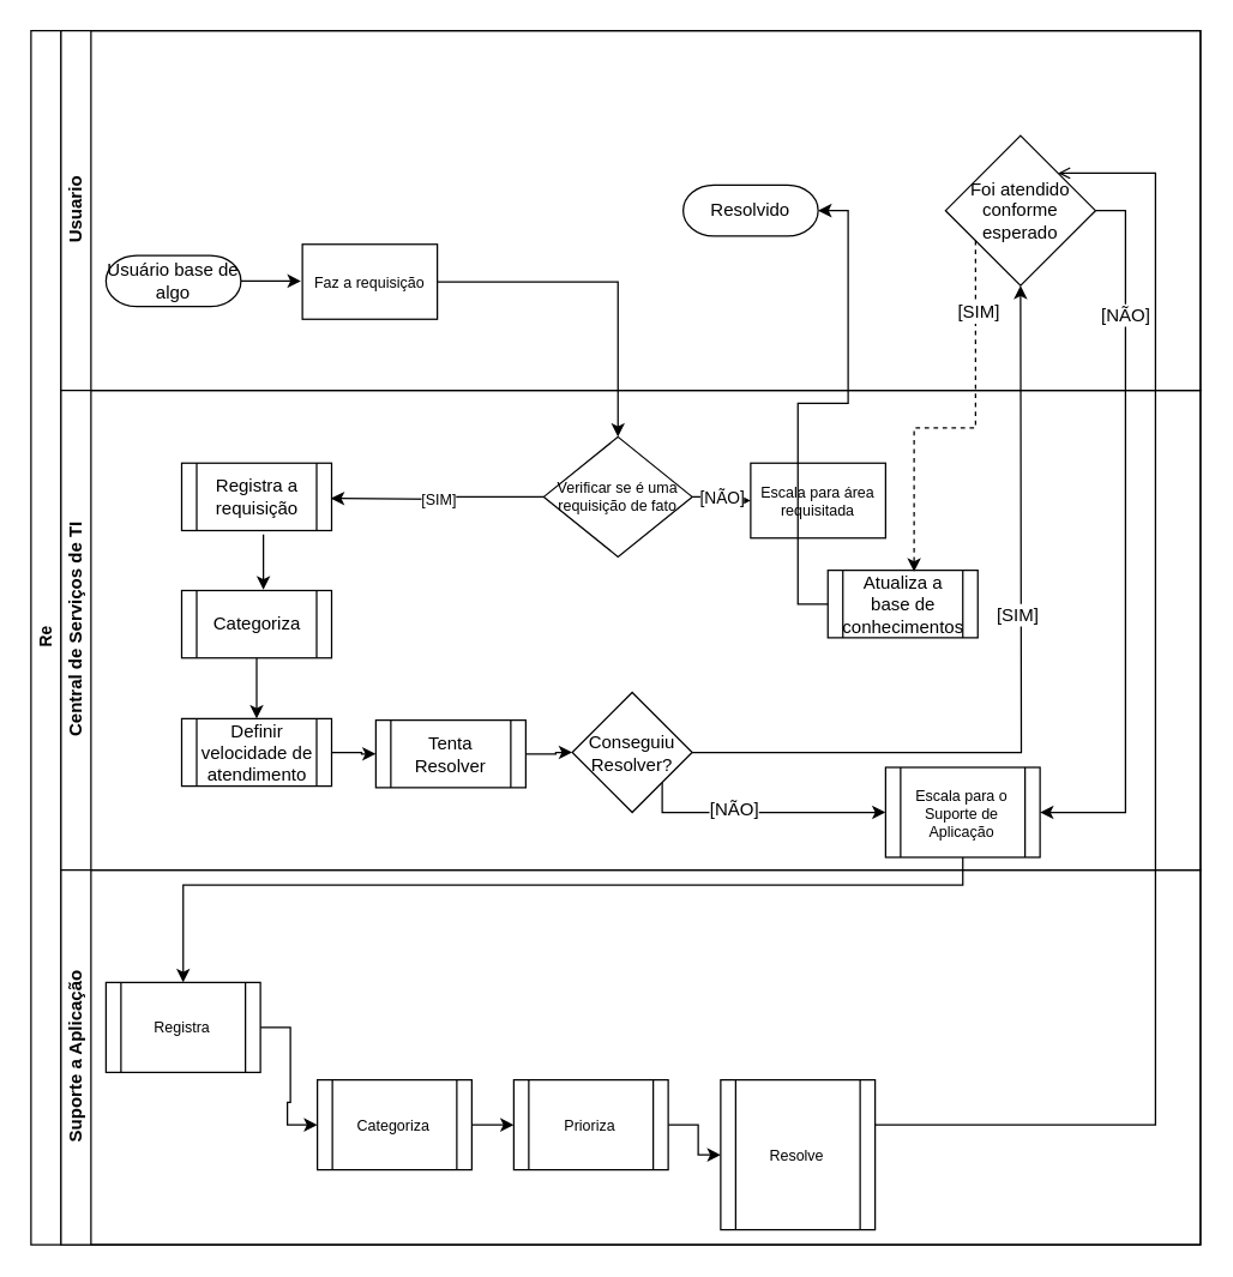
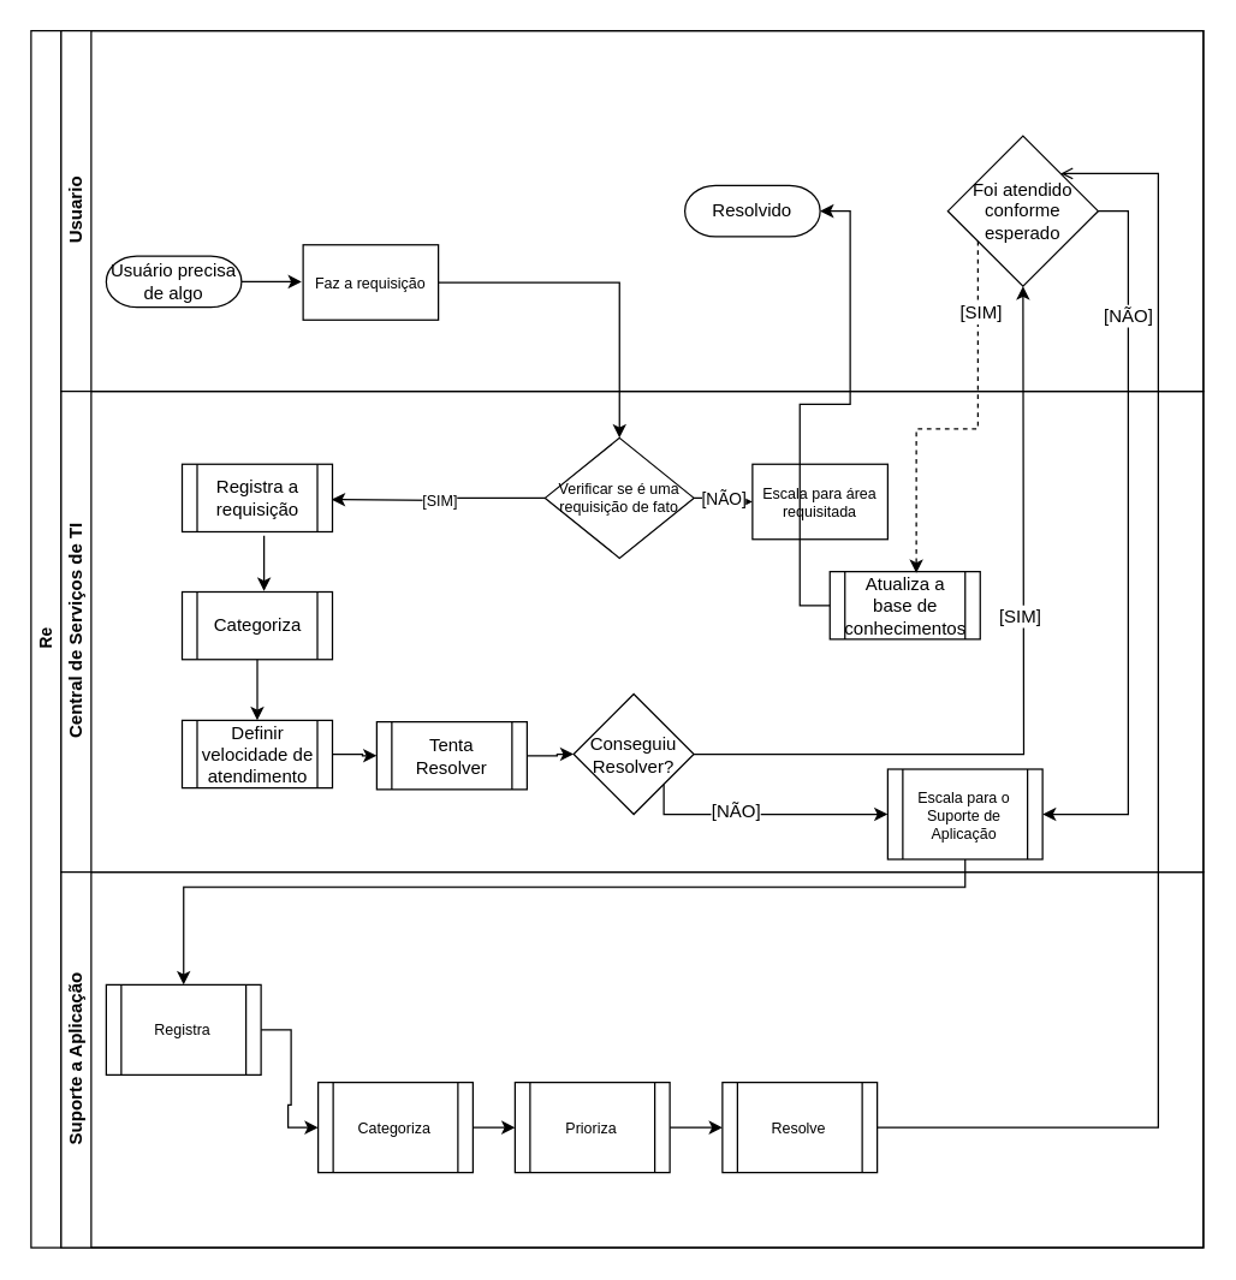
  <mxCell id="0" />
  <mxCell id="1" parent="0" />
  <mxCell id="2" value="Re" style="swimlane;html=1;childLayout=stackLayout;resizeParent=1;resizeParentMax=0;horizontal=0;startSize=20;horizontalStack=0;fontSize=11;" parent="1" vertex="1"><mxGeometry x="20" y="20" width="780" height="810" as="geometry"><mxRectangle x="23" y="190" width="30" height="50" as="alternateBounds" /></mxGeometry></mxCell>
  <mxCell id="3" value="Usuario" style="swimlane;html=1;startSize=20;horizontal=0;" parent="2" vertex="1"><mxGeometry x="20" width="760" height="240" as="geometry" /></mxCell>
  <mxCell id="4" style="edgeStyle=orthogonalEdgeStyle;rounded=0;orthogonalLoop=1;jettySize=auto;html=1;entryX=0;entryY=0.5;entryDx=0;entryDy=0;" parent="3" source="5" edge="1"><mxGeometry relative="1" as="geometry"><mxPoint x="160" y="167" as="targetPoint" /></mxGeometry></mxCell>
- <mxCell id="5" value="Usuário base de algo" style="rounded=1;whiteSpace=wrap;html=1;strokeWidth=1;arcSize=60;" parent="3" vertex="1"><mxGeometry x="30" y="150" width="90" height="34" as="geometry" /></mxCell>
+ <mxCell id="5" value="Usuário precisa de algo" style="rounded=1;whiteSpace=wrap;html=1;strokeWidth=1;arcSize=60;" parent="3" vertex="1"><mxGeometry x="30" y="150" width="90" height="34" as="geometry" /></mxCell>
  <mxCell id="6" value="Faz a requisição" style="rounded=0;whiteSpace=wrap;html=1;strokeWidth=1;fontSize=10;" parent="3" vertex="1"><mxGeometry x="161" y="142.5" width="90" height="50" as="geometry" /></mxCell>
  <mxCell id="7" value="Foi atendido conforme esperado" style="rhombus;whiteSpace=wrap;html=1;" parent="3" vertex="1"><mxGeometry x="590" y="70" width="100" height="100" as="geometry" /></mxCell>
  <mxCell id="8" value="Resolvido" style="rounded=1;whiteSpace=wrap;html=1;strokeWidth=1;arcSize=60;" parent="3" vertex="1"><mxGeometry x="415" y="103" width="90" height="34" as="geometry" /></mxCell>
  <mxCell id="9" style="edgeStyle=orthogonalEdgeStyle;rounded=0;orthogonalLoop=1;jettySize=auto;html=1;exitX=0.5;exitY=1;exitDx=0;exitDy=0;fontSize=10;entryX=0.5;entryY=0;entryDx=0;entryDy=0;" parent="2" source="18" target="29" edge="1"><mxGeometry relative="1" as="geometry"><mxPoint x="110" y="580" as="targetPoint" /><Array as="points"><mxPoint x="622" y="570" /><mxPoint x="102" y="570" /></Array></mxGeometry></mxCell>
  <mxCell id="10" value="Central de Serviços de TI" style="swimlane;html=1;startSize=20;horizontal=0;" parent="2" vertex="1"><mxGeometry x="20" y="240" width="760" height="320" as="geometry" /></mxCell>
  <mxCell id="11" value="[NÃO]" style="edgeStyle=orthogonalEdgeStyle;rounded=0;orthogonalLoop=1;jettySize=auto;html=1;" parent="10" source="12" target="13" edge="1"><mxGeometry relative="1" as="geometry" /></mxCell>
  <mxCell id="12" value="Verificar se é uma requisição de fato" style="rhombus;whiteSpace=wrap;html=1;strokeWidth=1;fontSize=10;" parent="10" vertex="1"><mxGeometry x="322" y="31" width="99" height="80" as="geometry" /></mxCell>
  <mxCell id="13" value="Escala para área requisitada" style="rounded=0;whiteSpace=wrap;html=1;strokeWidth=1;fontSize=10;" parent="10" vertex="1"><mxGeometry x="460" y="48.5" width="90" height="50" as="geometry" /></mxCell>
  <mxCell id="14" style="edgeStyle=orthogonalEdgeStyle;rounded=0;orthogonalLoop=1;jettySize=auto;html=1;exitX=0.5;exitY=1;exitDx=0;exitDy=0;entryX=0.5;entryY=0;entryDx=0;entryDy=0;fontSize=10;" parent="10" edge="1"><mxGeometry relative="1" as="geometry"><mxPoint x="135" y="96" as="sourcePoint" /><mxPoint x="135" y="133" as="targetPoint" /></mxGeometry></mxCell>
  <mxCell id="15" style="edgeStyle=orthogonalEdgeStyle;rounded=0;orthogonalLoop=1;jettySize=auto;html=1;exitX=1;exitY=1;exitDx=0;exitDy=0;entryX=0;entryY=0.5;entryDx=0;entryDy=0;" parent="10" source="17" target="18" edge="1"><mxGeometry relative="1" as="geometry"><Array as="points"><mxPoint x="401" y="282" /></Array></mxGeometry></mxCell>
  <mxCell id="16" value="[NÃO]" style="text;html=1;resizable=0;points=[];align=center;verticalAlign=middle;labelBackgroundColor=#ffffff;" parent="15" vertex="1" connectable="0"><mxGeometry x="-0.207" y="2" relative="1" as="geometry"><mxPoint as="offset" /></mxGeometry></mxCell>
  <mxCell id="17" value="Conseguiu&lt;br&gt;Resolver?" style="rhombus;whiteSpace=wrap;html=1;" parent="10" vertex="1"><mxGeometry x="341" y="201.5" width="80" height="80" as="geometry" /></mxCell>
  <mxCell id="18" value="Escala para o Suporte de Aplicação" style="shape=process;whiteSpace=wrap;html=1;backgroundOutline=1;strokeWidth=1;fontSize=10;" parent="10" vertex="1"><mxGeometry x="550" y="251.5" width="103" height="60" as="geometry" /></mxCell>
  <mxCell id="19" value="Atualiza a base de conhecimentos" style="shape=process;whiteSpace=wrap;html=1;backgroundOutline=1;" parent="10" vertex="1"><mxGeometry x="511.5" y="120" width="100" height="45" as="geometry" /></mxCell>
  <mxCell id="20" value="Registra a requisição" style="shape=process;whiteSpace=wrap;html=1;backgroundOutline=1;" parent="10" vertex="1"><mxGeometry x="80.5" y="48.5" width="100" height="45" as="geometry" /></mxCell>
  <mxCell id="21" style="edgeStyle=orthogonalEdgeStyle;rounded=0;orthogonalLoop=1;jettySize=auto;html=1;entryX=0.5;entryY=0;entryDx=0;entryDy=0;" parent="10" source="22" target="24" edge="1"><mxGeometry relative="1" as="geometry" /></mxCell>
  <mxCell id="22" value="Categoriza" style="shape=process;whiteSpace=wrap;html=1;backgroundOutline=1;" parent="10" vertex="1"><mxGeometry x="80.5" y="133.5" width="100" height="45" as="geometry" /></mxCell>
  <mxCell id="23" style="edgeStyle=orthogonalEdgeStyle;rounded=0;orthogonalLoop=1;jettySize=auto;html=1;entryX=0;entryY=0.5;entryDx=0;entryDy=0;" parent="10" source="24" target="26" edge="1"><mxGeometry relative="1" as="geometry" /></mxCell>
  <mxCell id="24" value="Definir velocidade de atendimento" style="shape=process;whiteSpace=wrap;html=1;backgroundOutline=1;" parent="10" vertex="1"><mxGeometry x="80.5" y="219" width="100" height="45" as="geometry" /></mxCell>
  <mxCell id="25" style="edgeStyle=orthogonalEdgeStyle;rounded=0;orthogonalLoop=1;jettySize=auto;html=1;entryX=0;entryY=0.5;entryDx=0;entryDy=0;" parent="10" source="26" target="17" edge="1"><mxGeometry relative="1" as="geometry" /></mxCell>
  <mxCell id="26" value="Tenta Resolver" style="shape=process;whiteSpace=wrap;html=1;backgroundOutline=1;" parent="10" vertex="1"><mxGeometry x="210" y="220" width="100" height="45" as="geometry" /></mxCell>
  <mxCell id="27" value="Suporte a Aplicação" style="swimlane;html=1;startSize=20;horizontal=0;" parent="2" vertex="1"><mxGeometry x="20" y="560" width="760" height="250" as="geometry" /></mxCell>
  <mxCell id="28" style="edgeStyle=orthogonalEdgeStyle;rounded=0;orthogonalLoop=1;jettySize=auto;html=1;entryX=0;entryY=0.5;entryDx=0;entryDy=0;" parent="27" source="29" target="31" edge="1"><mxGeometry relative="1" as="geometry" /></mxCell>
  <mxCell id="29" value="Registra" style="shape=process;whiteSpace=wrap;html=1;backgroundOutline=1;strokeWidth=1;fontSize=10;" parent="27" vertex="1"><mxGeometry x="30" y="75" width="103" height="60" as="geometry" /></mxCell>
  <mxCell id="30" style="edgeStyle=orthogonalEdgeStyle;rounded=0;orthogonalLoop=1;jettySize=auto;html=1;entryX=0;entryY=0.5;entryDx=0;entryDy=0;" parent="27" source="31" target="33" edge="1"><mxGeometry relative="1" as="geometry" /></mxCell>
  <mxCell id="31" value="Categoriza" style="shape=process;whiteSpace=wrap;html=1;backgroundOutline=1;strokeWidth=1;fontSize=10;" parent="27" vertex="1"><mxGeometry x="171" y="140" width="103" height="60" as="geometry" /></mxCell>
  <mxCell id="32" style="edgeStyle=orthogonalEdgeStyle;rounded=0;orthogonalLoop=1;jettySize=auto;html=1;" parent="27" source="33" target="34" edge="1"><mxGeometry relative="1" as="geometry" /></mxCell>
  <mxCell id="33" value="Prioriza" style="shape=process;whiteSpace=wrap;html=1;backgroundOutline=1;strokeWidth=1;fontSize=10;" parent="27" vertex="1"><mxGeometry x="302" y="140" width="103" height="60" as="geometry" /></mxCell>
- <mxCell id="34" value="Resolve" style="shape=process;whiteSpace=wrap;html=1;backgroundOutline=1;strokeWidth=1;fontSize=10;" parent="27" vertex="1"><mxGeometry x="440" y="140" width="103" height="100" as="geometry" /></mxCell>
+ <mxCell id="34" value="Resolve" style="shape=process;whiteSpace=wrap;html=1;backgroundOutline=1;strokeWidth=1;fontSize=10;" parent="27" vertex="1"><mxGeometry x="440" y="140" width="103" height="60" as="geometry" /></mxCell>
  <mxCell id="35" style="edgeStyle=orthogonalEdgeStyle;rounded=0;orthogonalLoop=1;jettySize=auto;html=1;" parent="2" source="6" target="12" edge="1"><mxGeometry relative="1" as="geometry" /></mxCell>
  <mxCell id="36" style="edgeStyle=orthogonalEdgeStyle;rounded=0;orthogonalLoop=1;jettySize=auto;html=1;entryX=0.575;entryY=0.022;entryDx=0;entryDy=0;entryPerimeter=0;dashed=1;" parent="2" source="7" target="19" edge="1"><mxGeometry relative="1" as="geometry"><mxPoint x="590" y="331" as="targetPoint" /><Array as="points"><mxPoint x="630" y="265" /><mxPoint x="589" y="265" /></Array></mxGeometry></mxCell>
  <mxCell id="37" value="[SIM]" style="text;html=1;resizable=0;points=[];align=center;verticalAlign=middle;labelBackgroundColor=#ffffff;" parent="36" vertex="1" connectable="0"><mxGeometry x="-0.641" y="1" relative="1" as="geometry"><mxPoint as="offset" /></mxGeometry></mxCell>
  <mxCell id="38" style="edgeStyle=orthogonalEdgeStyle;rounded=0;orthogonalLoop=1;jettySize=auto;html=1;entryX=1;entryY=0.5;entryDx=0;entryDy=0;" parent="2" source="19" target="8" edge="1"><mxGeometry relative="1" as="geometry" /></mxCell>
  <mxCell id="39" style="edgeStyle=orthogonalEdgeStyle;rounded=0;orthogonalLoop=1;jettySize=auto;html=1;entryX=1;entryY=0.5;entryDx=0;entryDy=0;" parent="2" source="7" target="18" edge="1"><mxGeometry relative="1" as="geometry"><mxPoint x="740" y="520" as="targetPoint" /><Array as="points"><mxPoint x="730" y="120" /><mxPoint x="730" y="522" /></Array></mxGeometry></mxCell>
  <mxCell id="40" value="[NÃO]" style="text;html=1;resizable=0;points=[];align=center;verticalAlign=middle;labelBackgroundColor=#ffffff;" parent="39" vertex="1" connectable="0"><mxGeometry x="-0.628" y="-1" relative="1" as="geometry"><mxPoint as="offset" /></mxGeometry></mxCell>
  <mxCell id="41" style="edgeStyle=orthogonalEdgeStyle;rounded=0;orthogonalLoop=1;jettySize=auto;html=1;entryX=1;entryY=0;entryDx=0;entryDy=0;endArrow=open;" parent="2" source="34" target="7" edge="1"><mxGeometry relative="1" as="geometry"><Array as="points"><mxPoint x="750" y="730" /><mxPoint x="750" y="95" /></Array></mxGeometry></mxCell>
  <mxCell id="42" value="[SIM]" style="edgeStyle=orthogonalEdgeStyle;rounded=0;orthogonalLoop=1;jettySize=auto;html=1;fontSize=10;" parent="1" source="12" edge="1"><mxGeometry relative="1" as="geometry"><mxPoint x="220" y="332" as="targetPoint" /></mxGeometry></mxCell>
  <mxCell id="43" style="edgeStyle=orthogonalEdgeStyle;rounded=0;orthogonalLoop=1;jettySize=auto;html=1;" parent="1" source="17" edge="1"><mxGeometry relative="1" as="geometry"><mxPoint x="680" y="190" as="targetPoint" /></mxGeometry></mxCell>
  <mxCell id="44" value="[SIM]" style="text;html=1;resizable=0;points=[];align=center;verticalAlign=middle;labelBackgroundColor=#ffffff;" parent="43" vertex="1" connectable="0"><mxGeometry x="-0.185" y="92" relative="1" as="geometry"><mxPoint as="offset" /></mxGeometry></mxCell>
